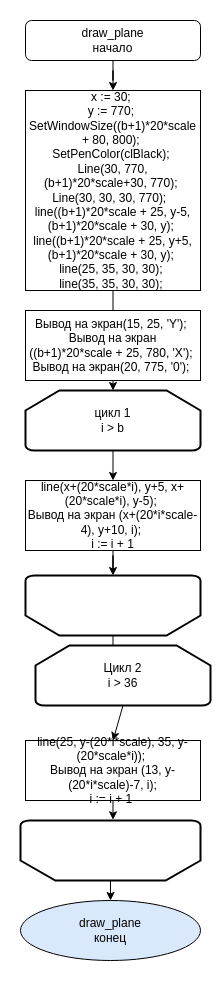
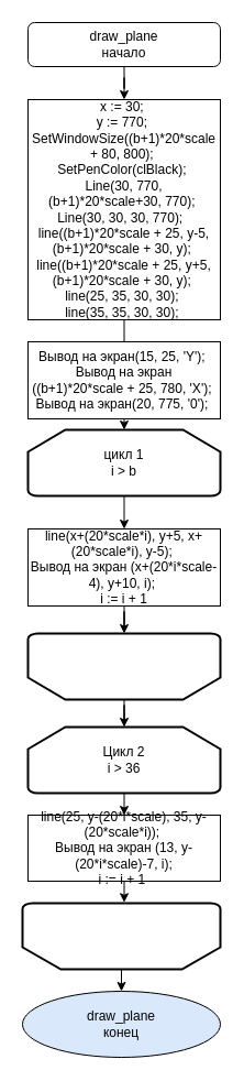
  <mxCell id="0" />
  <mxCell id="1" parent="0" />
  <mxCell id="2" value="" style="edgeStyle=orthogonalEdgeStyle;rounded=0;orthogonalLoop=1;jettySize=auto;html=1;" edge="1" parent="1" source="3" target="5"><mxGeometry relative="1" as="geometry" /></mxCell>
  <mxCell id="3" value="draw_plane&lt;br&gt;начало" style="whiteSpace=wrap;html=1;rounded=1;" vertex="1" parent="1"><mxGeometry x="25" y="20" width="175" height="40" as="geometry" /></mxCell>
  <mxCell id="4" value="" style="edgeStyle=orthogonalEdgeStyle;rounded=0;orthogonalLoop=1;jettySize=auto;html=1;" edge="1" parent="1" source="5" target="7"><mxGeometry relative="1" as="geometry" /></mxCell>
  <mxCell id="5" value="&lt;div&gt;x := 30;&amp;nbsp;&lt;/div&gt;&lt;div&gt;y := 770;&amp;nbsp;&lt;/div&gt;&lt;div&gt;SetWindowSize((b+1)*20*scale + 80, 800);&amp;nbsp;&lt;/div&gt;&lt;div&gt;SetPenColor(clBlack);&amp;nbsp;&lt;/div&gt;&lt;div&gt;Line(30, 770, (b+1)*20*scale+30, 770);&amp;nbsp;&lt;/div&gt;&lt;div&gt;Line(30, 30, 30, 770);&amp;nbsp;&amp;nbsp;&lt;/div&gt;&lt;div&gt;line((b+1)*20*scale + 25, y-5, (b+1)*20*scale + 30, y);&amp;nbsp;&lt;/div&gt;&lt;div&gt;line((b+1)*20*scale + 25, y+5, (b+1)*20*scale + 30, y);&amp;nbsp;&lt;/div&gt;&lt;div&gt;line(25, 35, 30, 30);&amp;nbsp;&lt;/div&gt;&lt;div&gt;line(35, 35, 30, 30);&amp;nbsp;&lt;/div&gt;" style="rounded=0;whiteSpace=wrap;html=1;" vertex="1" parent="1"><mxGeometry x="25" y="90" width="175" height="200" as="geometry" /></mxCell>
  <mxCell id="6" value="&lt;div&gt;Вывод на экран(15, 25, 'Y');&amp;nbsp;&lt;/div&gt;&lt;div&gt;Вывод на экран ((b+1)*20*scale + 25, 780, 'X');&amp;nbsp;&lt;/div&gt;&lt;div&gt;Вывод на экран(20, 775, '0');&amp;nbsp;&lt;/div&gt;" style="rounded=0;whiteSpace=wrap;html=1;" vertex="1" parent="1"><mxGeometry x="25" y="310" width="175" height="70" as="geometry" /></mxCell>
  <mxCell id="7" value="цикл 1&lt;br&gt;i &amp;gt; b" style="strokeWidth=2;html=1;shape=mxgraph.flowchart.loop_limit;whiteSpace=wrap;" vertex="1" parent="1"><mxGeometry x="25" y="390" width="175" height="60" as="geometry" /></mxCell>
  <mxCell id="8" value="" style="edgeStyle=orthogonalEdgeStyle;rounded=0;orthogonalLoop=1;jettySize=auto;html=1;entryX=0.5;entryY=1;entryDx=0;entryDy=0;entryPerimeter=0;" edge="1" parent="1" source="9" target="12"><mxGeometry relative="1" as="geometry" /></mxCell>
  <mxCell id="9" value="&lt;div&gt;line(x+(20*scale*i), y+5, x+(20*scale*i), y-5);&amp;nbsp;&lt;/div&gt;&lt;div&gt;Вывод на экран (x+(20*i*scale-4), y+10, i);&amp;nbsp;&lt;/div&gt;&lt;div&gt;i := i + 1&lt;/div&gt;" style="rounded=0;whiteSpace=wrap;html=1;" vertex="1" parent="1"><mxGeometry x="25" y="480" width="175" height="70" as="geometry" /></mxCell>
  <mxCell id="10" value="" style="endArrow=classic;html=1;rounded=0;exitX=0.5;exitY=1;exitDx=0;exitDy=0;exitPerimeter=0;entryX=0.5;entryY=0;entryDx=0;entryDy=0;" edge="1" parent="1" source="7" target="9"><mxGeometry width="50" height="50" relative="1" as="geometry"><mxPoint x="300" y="320" as="sourcePoint" /><mxPoint x="350" y="270" as="targetPoint" /></mxGeometry></mxCell>
  <mxCell id="11" value="" style="edgeStyle=orthogonalEdgeStyle;rounded=0;orthogonalLoop=1;jettySize=auto;html=1;entryX=0.5;entryY=0;entryDx=0;entryDy=0;entryPerimeter=0;" edge="1" parent="1" source="12" target="13"><mxGeometry relative="1" as="geometry" /></mxCell>
  <mxCell id="12" value="" style="strokeWidth=2;html=1;shape=mxgraph.flowchart.loop_limit;whiteSpace=wrap;rotation=-180;" vertex="1" parent="1"><mxGeometry x="25" y="575" width="175" height="60" as="geometry" /></mxCell>
- <mxCell id="13" value="Цикл 2&lt;br&gt;i &amp;gt; 36" style="strokeWidth=2;html=1;shape=mxgraph.flowchart.loop_limit;whiteSpace=wrap;" vertex="1" parent="1"><mxGeometry x="35" y="645" width="175" height="60" as="geometry" /></mxCell>
+ <mxCell id="13" value="Цикл 2&lt;br&gt;i &amp;gt; 36" style="strokeWidth=2;html=1;shape=mxgraph.flowchart.loop_limit;whiteSpace=wrap;" vertex="1" parent="1"><mxGeometry x="25" y="660" width="175" height="60" as="geometry" /></mxCell>
  <mxCell id="14" value="&lt;div&gt;line(25, y-(20*i*scale), 35, y-(20*scale*i));&amp;nbsp;&lt;/div&gt;&lt;div&gt;Вывод на экран (13, y-(20*i*scale)-7, i);&lt;/div&gt;&lt;div&gt;i := i + 1&amp;nbsp;&lt;/div&gt;" style="rounded=0;whiteSpace=wrap;html=1;" vertex="1" parent="1"><mxGeometry x="25" y="740" width="175" height="60" as="geometry" /></mxCell>
  <mxCell id="15" value="" style="endArrow=classic;html=1;rounded=0;exitX=0.5;exitY=1;exitDx=0;exitDy=0;exitPerimeter=0;entryX=0.5;entryY=0;entryDx=0;entryDy=0;" edge="1" parent="1" source="13" target="14"><mxGeometry width="50" height="50" relative="1" as="geometry"><mxPoint x="120" y="660" as="sourcePoint" /><mxPoint x="170" y="610" as="targetPoint" /></mxGeometry></mxCell>
  <mxCell id="16" value="" style="strokeWidth=2;html=1;shape=mxgraph.flowchart.loop_limit;whiteSpace=wrap;rotation=-180;" vertex="1" parent="1"><mxGeometry x="20" y="820" width="180" height="60" as="geometry" /></mxCell>
  <mxCell id="17" value="" style="endArrow=classic;html=1;rounded=0;exitX=0.5;exitY=1;exitDx=0;exitDy=0;entryX=0.486;entryY=1.012;entryDx=0;entryDy=0;entryPerimeter=0;" edge="1" parent="1" source="14" target="16"><mxGeometry width="50" height="50" relative="1" as="geometry"><mxPoint x="170" y="540" as="sourcePoint" /><mxPoint x="220" y="490" as="targetPoint" /></mxGeometry></mxCell>
  <mxCell id="18" value="draw_plane&lt;br&gt;конец" style="ellipse;whiteSpace=wrap;html=1;fillColor=#dae8fc;" vertex="1" parent="1"><mxGeometry x="20" y="900" width="180" height="60" as="geometry" /></mxCell>
  <mxCell id="19" value="" style="endArrow=classic;html=1;rounded=0;exitX=0.5;exitY=0;exitDx=0;exitDy=0;exitPerimeter=0;entryX=0.5;entryY=0;entryDx=0;entryDy=0;" edge="1" parent="1" source="16" target="18"><mxGeometry width="50" height="50" relative="1" as="geometry"><mxPoint x="-140" y="680" as="sourcePoint" /><mxPoint y="630" as="targetPoint" x="-90" /></mxGeometry></mxCell>
